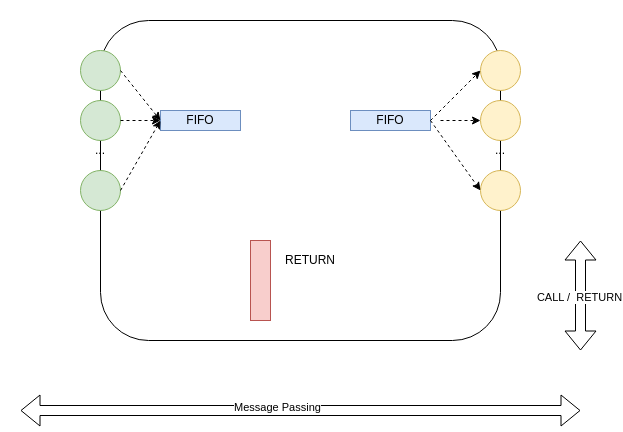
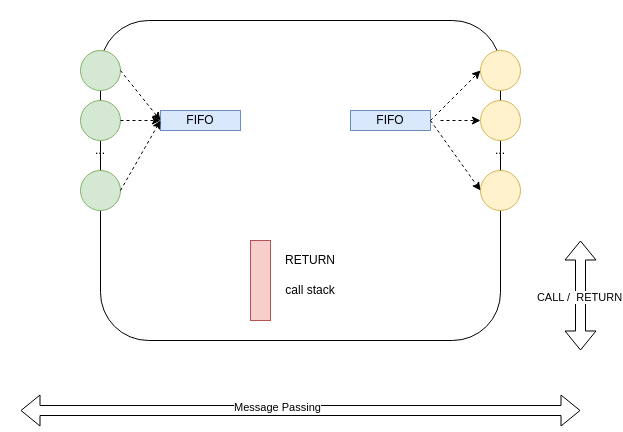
  <mxCell id="0" />
  <mxCell id="1" parent="0" />
  <mxCell id="2" value="" style="rounded=1;whiteSpace=wrap;html=1;" vertex="1" parent="1"><mxGeometry x="100" y="20" width="400" height="320" as="geometry" /></mxCell>
  <mxCell id="3" value="" style="ellipse;whiteSpace=wrap;html=1;aspect=fixed;fillColor=#d5e8d4;strokeColor=#82b366;" vertex="1" parent="1"><mxGeometry x="80" y="50" width="40" height="40" as="geometry" /></mxCell>
  <mxCell id="4" value="FIFO" style="rounded=0;whiteSpace=wrap;html=1;fillColor=#dae8fc;strokeColor=#6c8ebf;" vertex="1" parent="1"><mxGeometry x="160" y="110" width="80" height="20" as="geometry" /></mxCell>
  <mxCell id="5" value="" style="ellipse;whiteSpace=wrap;html=1;aspect=fixed;fillColor=#d5e8d4;strokeColor=#82b366;" vertex="1" parent="1"><mxGeometry x="80" y="100" width="40" height="40" as="geometry" /></mxCell>
  <mxCell id="6" value="" style="ellipse;whiteSpace=wrap;html=1;aspect=fixed;fillColor=#d5e8d4;strokeColor=#82b366;" vertex="1" parent="1"><mxGeometry x="80" y="170" width="40" height="40" as="geometry" /></mxCell>
  <mxCell id="7" value="..." style="rounded=0;whiteSpace=wrap;html=1;fillColor=none;strokeColor=none;" vertex="1" parent="1"><mxGeometry x="80" y="140" width="40" height="20" as="geometry" /></mxCell>
  <mxCell id="8" value="" style="ellipse;whiteSpace=wrap;html=1;aspect=fixed;fillColor=#fff2cc;strokeColor=#d6b656;" vertex="1" parent="1"><mxGeometry x="480" y="50" width="40" height="40" as="geometry" /></mxCell>
  <mxCell id="9" value="" style="ellipse;whiteSpace=wrap;html=1;aspect=fixed;fillColor=#fff2cc;strokeColor=#d6b656;" vertex="1" parent="1"><mxGeometry x="480" y="100" width="40" height="40" as="geometry" /></mxCell>
  <mxCell id="10" value="" style="ellipse;whiteSpace=wrap;html=1;aspect=fixed;fillColor=#fff2cc;strokeColor=#d6b656;" vertex="1" parent="1"><mxGeometry x="480" y="170" width="40" height="40" as="geometry" /></mxCell>
  <mxCell id="11" value="..." style="rounded=0;whiteSpace=wrap;html=1;fillColor=none;strokeColor=none;" vertex="1" parent="1"><mxGeometry x="480" y="140" width="40" height="20" as="geometry" /></mxCell>
  <mxCell id="12" value="FIFO" style="rounded=0;whiteSpace=wrap;html=1;fillColor=#dae8fc;strokeColor=#6c8ebf;" vertex="1" parent="1"><mxGeometry x="350" y="110" width="80" height="20" as="geometry" /></mxCell>
  <mxCell id="13" value="" style="rounded=0;whiteSpace=wrap;html=1;fillColor=#f8cecc;strokeColor=#b85450;" vertex="1" parent="1"><mxGeometry x="250" y="240" width="20" height="80" as="geometry" /></mxCell>
  <mxCell id="14" value="RETURN" style="rounded=0;whiteSpace=wrap;html=1;fillColor=none;strokeColor=none;" vertex="1" parent="1"><mxGeometry x="270" y="250" width="80" height="20" as="geometry" /></mxCell>
+ <mxCell id="15" value="call stack" style="rounded=0;whiteSpace=wrap;html=1;fillColor=none;strokeColor=none;" vertex="1" parent="1"><mxGeometry x="270" y="280" width="80" height="20" as="geometry" /></mxCell>
  <mxCell id="16" value="" style="shape=flexArrow;endArrow=classic;startArrow=classic;html=1;" edge="1" parent="1"><mxGeometry width="100" height="100" relative="1" as="geometry"><mxPoint x="580" y="350" as="sourcePoint" /><mxPoint x="580" y="240" as="targetPoint" /></mxGeometry></mxCell>
  <mxCell id="17" value="CALL /&amp;nbsp; RETURN" style="edgeLabel;html=1;align=center;verticalAlign=middle;resizable=0;points=[];" vertex="1" connectable="0" parent="16"><mxGeometry x="-0.018" y="2" relative="1" as="geometry"><mxPoint as="offset" /></mxGeometry></mxCell>
  <mxCell id="18" value="" style="shape=flexArrow;endArrow=classic;startArrow=classic;html=1;" edge="1" parent="1"><mxGeometry width="100" height="100" relative="1" as="geometry"><mxPoint x="20" y="410" as="sourcePoint" /><mxPoint x="580" y="410" as="targetPoint" /></mxGeometry></mxCell>
  <mxCell id="19" value="Message Passing" style="edgeLabel;html=1;align=center;verticalAlign=middle;resizable=0;points=[];" vertex="1" connectable="0" parent="18"><mxGeometry x="-0.086" y="4" relative="1" as="geometry"><mxPoint as="offset" /></mxGeometry></mxCell>
  <mxCell id="20" value="" style="endArrow=classic;html=1;exitX=1;exitY=0.5;exitDx=0;exitDy=0;entryX=0;entryY=0.5;entryDx=0;entryDy=0;dashed=1;" edge="1" parent="1" source="3" target="4"><mxGeometry width="50" height="50" relative="1" as="geometry"><mxPoint x="430" y="410" as="sourcePoint" /><mxPoint x="480" y="360" as="targetPoint" /></mxGeometry></mxCell>
  <mxCell id="21" value="" style="endArrow=classic;html=1;exitX=1;exitY=0.5;exitDx=0;exitDy=0;entryX=0;entryY=0.5;entryDx=0;entryDy=0;dashed=1;" edge="1" parent="1" source="6" target="4"><mxGeometry width="50" height="50" relative="1" as="geometry"><mxPoint x="130" y="80" as="sourcePoint" /><mxPoint x="170" y="130" as="targetPoint" /></mxGeometry></mxCell>
  <mxCell id="22" value="" style="endArrow=classic;html=1;exitX=1;exitY=0.5;exitDx=0;exitDy=0;entryX=0;entryY=0.5;entryDx=0;entryDy=0;dashed=1;" edge="1" parent="1" source="5" target="4"><mxGeometry width="50" height="50" relative="1" as="geometry"><mxPoint x="140" y="90" as="sourcePoint" /><mxPoint x="180" y="140" as="targetPoint" /></mxGeometry></mxCell>
  <mxCell id="23" value="" style="endArrow=classic;html=1;exitX=1;exitY=0.5;exitDx=0;exitDy=0;entryX=0;entryY=0.5;entryDx=0;entryDy=0;dashed=1;" edge="1" parent="1" source="12" target="8"><mxGeometry width="50" height="50" relative="1" as="geometry"><mxPoint x="130" y="200" as="sourcePoint" /><mxPoint x="170" y="130" as="targetPoint" /></mxGeometry></mxCell>
  <mxCell id="24" value="" style="endArrow=classic;html=1;entryX=0;entryY=0.5;entryDx=0;entryDy=0;dashed=1;" edge="1" parent="1" target="9"><mxGeometry width="50" height="50" relative="1" as="geometry"><mxPoint x="440" y="120" as="sourcePoint" /><mxPoint x="490" y="80" as="targetPoint" /></mxGeometry></mxCell>
  <mxCell id="25" value="" style="endArrow=classic;html=1;entryX=0;entryY=0.5;entryDx=0;entryDy=0;dashed=1;exitX=1;exitY=0.5;exitDx=0;exitDy=0;" edge="1" parent="1" source="12" target="10"><mxGeometry width="50" height="50" relative="1" as="geometry"><mxPoint x="450" y="130" as="sourcePoint" /><mxPoint x="490" y="130" as="targetPoint" /></mxGeometry></mxCell>
